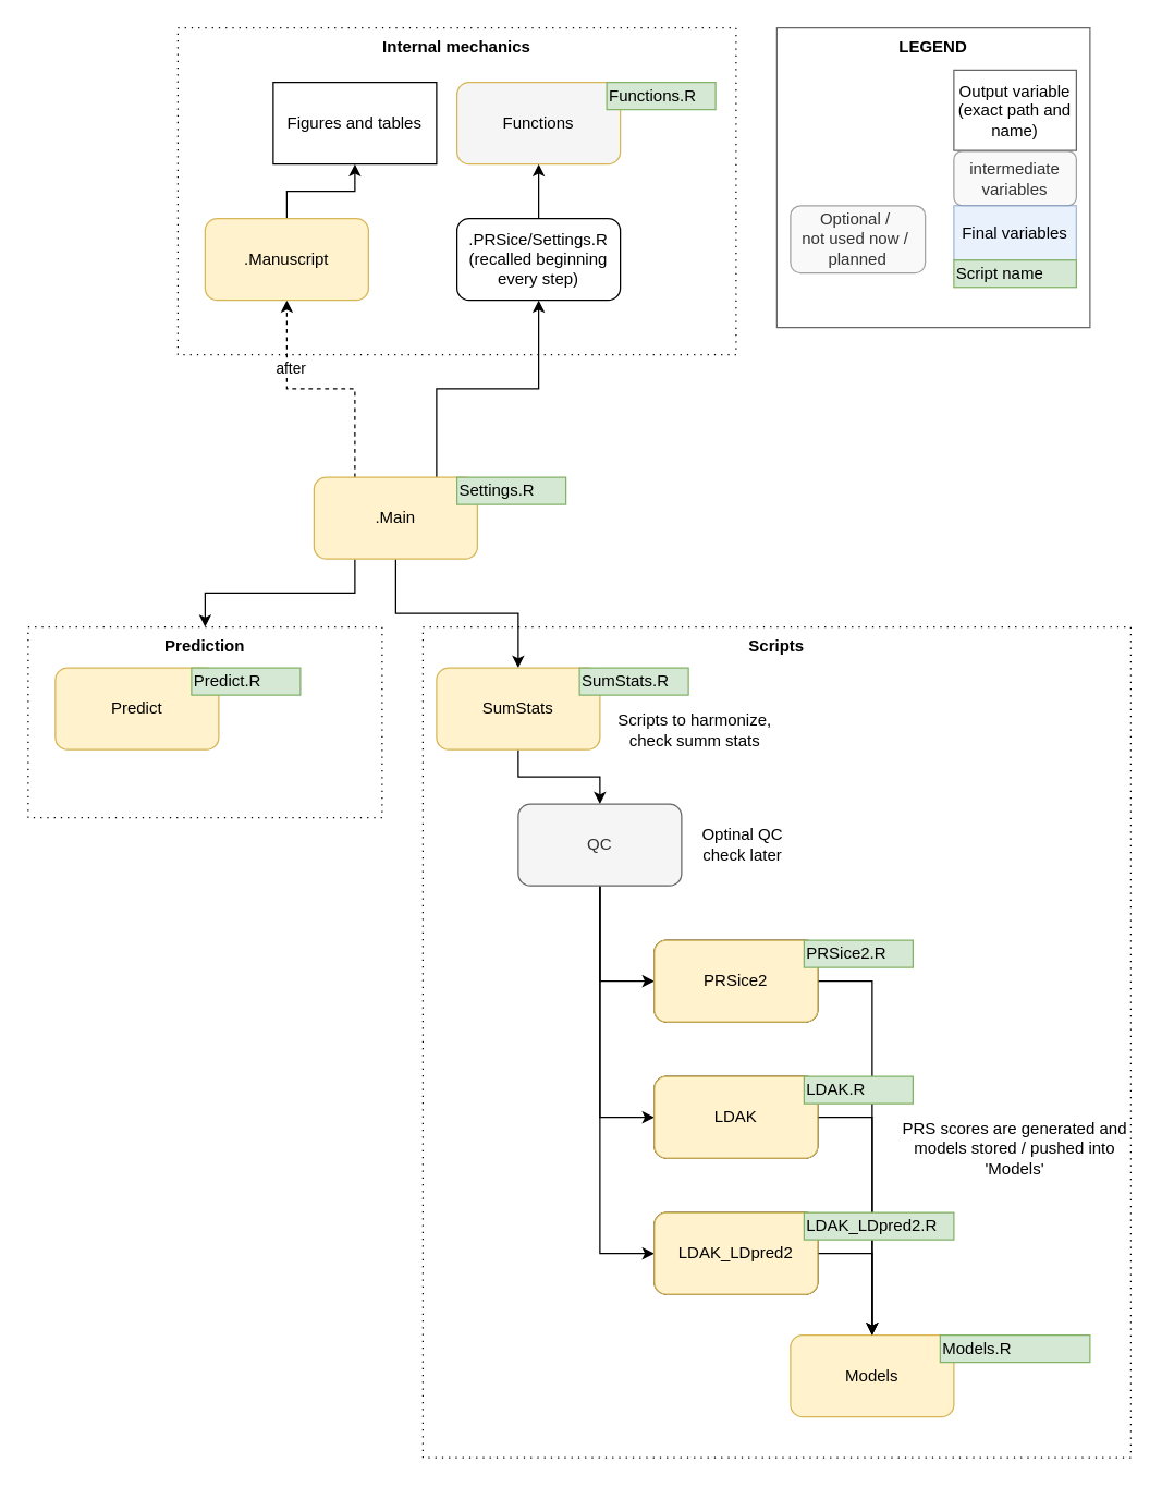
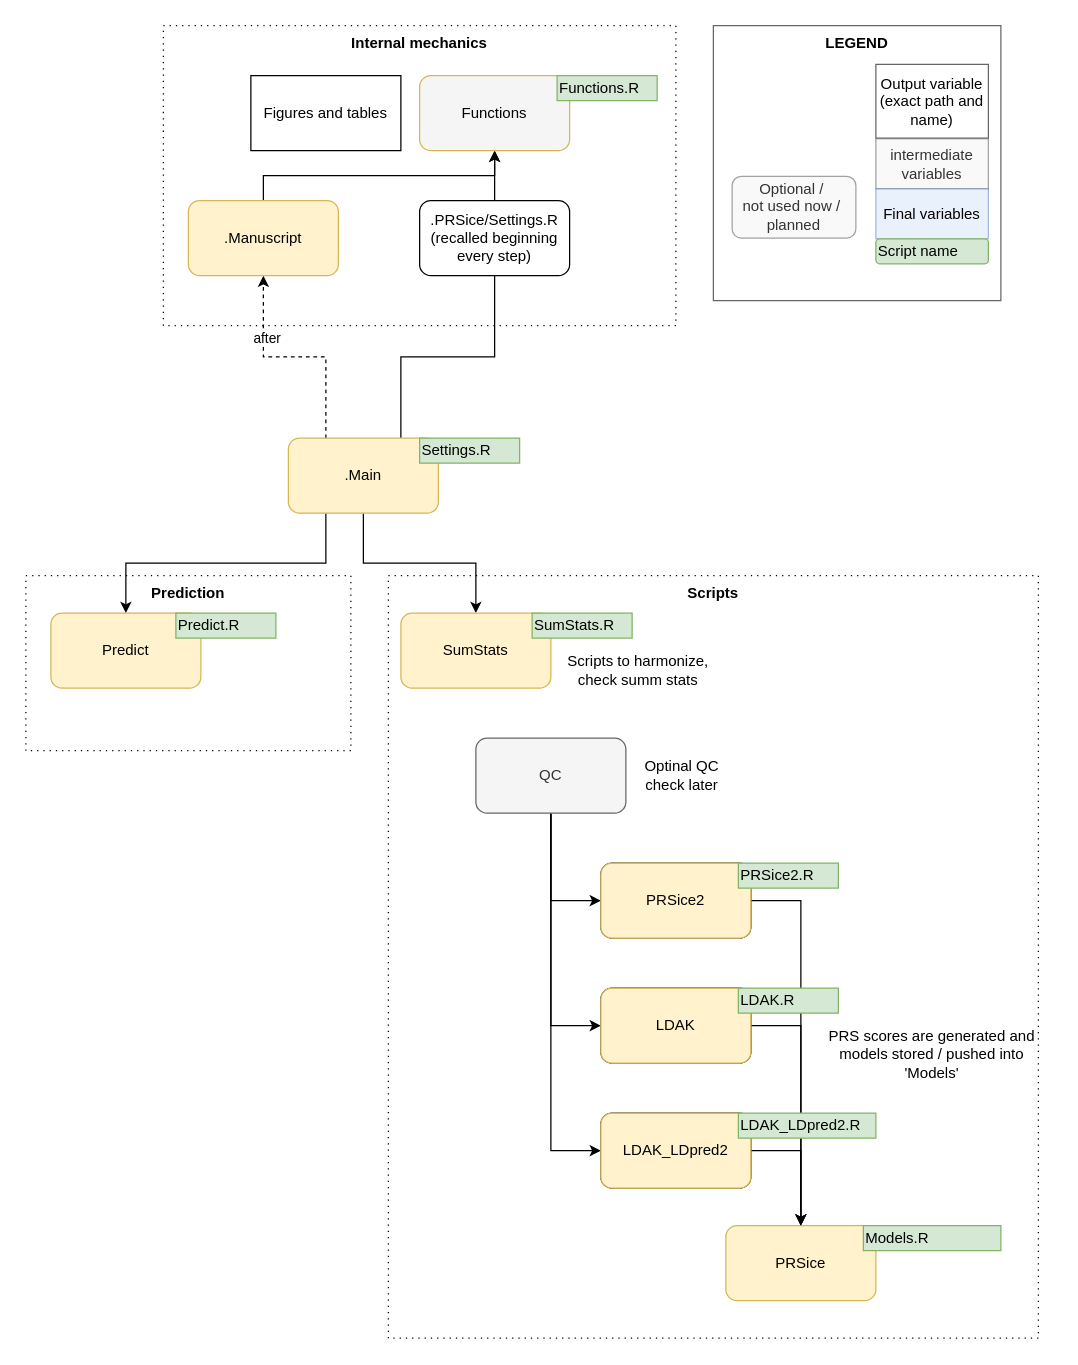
  <mxCell id="0" />
  <mxCell id="1" parent="0" />
  <mxCell id="2" value="Internal mechanics" style="rounded=0;whiteSpace=wrap;html=1;horizontal=1;verticalAlign=top;fontColor=default;labelBackgroundColor=none;fillColor=none;dashed=1;dashPattern=1 4;fontStyle=1" vertex="1" parent="1"><mxGeometry x="130" y="20" width="410" height="240" as="geometry" /></mxCell>
  <mxCell id="3" value="" style="group;opacity=60;" parent="1" vertex="1" connectable="0"><mxGeometry x="570" y="20" width="230" height="220" as="geometry" /></mxCell>
  <mxCell id="4" value="&lt;b&gt;LEGEND&lt;/b&gt;" style="rounded=0;whiteSpace=wrap;html=1;horizontal=1;verticalAlign=top;opacity=60;" parent="3" vertex="1"><mxGeometry width="230" height="220" as="geometry" /></mxCell>
  <mxCell id="5" value="Output variable&lt;br&gt;(exact path and name)" style="rounded=0;whiteSpace=wrap;html=1;align=center;opacity=60;" parent="3" vertex="1"><mxGeometry x="130" y="31" width="90" height="59" as="geometry" /></mxCell>
- <mxCell id="6" value="intermediate&lt;br&gt;variables" style="whiteSpace=wrap;html=1;align=center;fillColor=#f5f5f5;fontColor=#333333;strokeColor=#666666;opacity=60;rounded=1;" parent="3" vertex="1"><mxGeometry x="130" y="90.5" width="90" height="40" as="geometry" /></mxCell>
+ <mxCell id="6" value="intermediate&lt;br&gt;variables" style="rounded=0;whiteSpace=wrap;html=1;align=center;fillColor=#f5f5f5;fontColor=#333333;strokeColor=#666666;opacity=60;" parent="3" vertex="1"><mxGeometry x="130" y="90.5" width="90" height="40" as="geometry" /></mxCell>
  <mxCell id="7" value="Final variables" style="rounded=0;whiteSpace=wrap;html=1;align=center;fillColor=#dae8fc;strokeColor=#6c8ebf;opacity=60;" parent="3" vertex="1"><mxGeometry x="130" y="130.5" width="90" height="40" as="geometry" /></mxCell>
- <mxCell id="8" value="Optional /&amp;nbsp;&lt;br&gt;not used now /&amp;nbsp;&lt;br&gt;planned" style="rounded=1;whiteSpace=wrap;html=1;opacity=60;fillColor=#f5f5f5;fontColor=#333333;strokeColor=#666666;" vertex="1" parent="3"><mxGeometry x="10" y="130.5" width="99.01" height="49.5" as="geometry" /></mxCell>
- <mxCell id="9" value="Script name" style="rounded=0;whiteSpace=wrap;html=1;align=left;fillColor=#d5e8d4;strokeColor=#82b366;" vertex="1" parent="3"><mxGeometry x="130" y="170.5" width="90" height="20" as="geometry" /></mxCell>
- <mxCell id="10" style="edgeStyle=orthogonalEdgeStyle;rounded=0;orthogonalLoop=1;jettySize=auto;html=1;exitX=0.5;exitY=1;exitDx=0;exitDy=0;entryX=0.5;entryY=0;entryDx=0;entryDy=0;" edge="1" parent="1" source="46" target="43"><mxGeometry relative="1" as="geometry" /></mxCell>
+ <mxCell id="8" value="Optional /&amp;nbsp;&lt;br&gt;not used now /&amp;nbsp;&lt;br&gt;planned" style="rounded=1;whiteSpace=wrap;html=1;opacity=60;fillColor=#f5f5f5;fontColor=#333333;strokeColor=#666666;" vertex="1" parent="3"><mxGeometry x="15" y="120.5" width="99.01" height="49.5" as="geometry" /></mxCell>
+ <mxCell id="9" value="Script name" style="whiteSpace=wrap;html=1;align=left;fillColor=#d5e8d4;strokeColor=#82b366;rounded=1;" vertex="1" parent="3"><mxGeometry x="130" y="170.5" width="90" height="20" as="geometry" /></mxCell>
  <mxCell id="11" style="edgeStyle=orthogonalEdgeStyle;rounded=0;orthogonalLoop=1;jettySize=auto;html=1;exitX=0.5;exitY=1;exitDx=0;exitDy=0;entryX=0.5;entryY=0;entryDx=0;entryDy=0;" edge="1" parent="1" source="16" target="46"><mxGeometry relative="1" as="geometry" /></mxCell>
  <mxCell id="12" style="edgeStyle=orthogonalEdgeStyle;rounded=0;orthogonalLoop=1;jettySize=auto;html=1;exitX=0.25;exitY=0;exitDx=0;exitDy=0;dashed=1;" edge="1" parent="1" source="16" target="18"><mxGeometry relative="1" as="geometry" /></mxCell>
  <mxCell id="13" value="after" style="edgeLabel;html=1;align=center;verticalAlign=middle;resizable=0;points=[];" vertex="1" connectable="0" parent="12"><mxGeometry x="0.26" y="-3" relative="1" as="geometry"><mxPoint y="-13" as="offset" /></mxGeometry></mxCell>
- <mxCell id="14" style="edgeStyle=orthogonalEdgeStyle;rounded=0;orthogonalLoop=1;jettySize=auto;html=1;exitX=0.25;exitY=1;exitDx=0;exitDy=0;" edge="1" parent="1" source="16" target="56"><mxGeometry relative="1" as="geometry" /></mxCell>
- <mxCell id="15" style="edgeStyle=orthogonalEdgeStyle;rounded=0;orthogonalLoop=1;jettySize=auto;html=1;exitX=0.75;exitY=0;exitDx=0;exitDy=0;entryX=0.5;entryY=1;entryDx=0;entryDy=0;" edge="1" parent="1" source="16" target="25"><mxGeometry relative="1" as="geometry" /></mxCell>
+ <mxCell id="14" style="edgeStyle=orthogonalEdgeStyle;rounded=0;orthogonalLoop=1;jettySize=auto;html=1;exitX=0.25;exitY=1;exitDx=0;exitDy=0;entryX=0.5;entryY=0;entryDx=0;entryDy=0;" edge="1" parent="1" source="16" target="50"><mxGeometry relative="1" as="geometry" /></mxCell>
+ <mxCell id="15" style="edgeStyle=orthogonalEdgeStyle;rounded=0;orthogonalLoop=1;jettySize=auto;html=1;exitX=0.75;exitY=0;exitDx=0;exitDy=0;entryX=0.5;entryY=1;entryDx=0;entryDy=0;endArrow=none;" edge="1" parent="1" source="16" target="25"><mxGeometry relative="1" as="geometry" /></mxCell>
  <mxCell id="16" value=".Main" style="rounded=1;whiteSpace=wrap;html=1;fillColor=#fff2cc;strokeColor=#d6b656;" vertex="1" parent="1"><mxGeometry x="230" y="350" width="120" height="60" as="geometry" /></mxCell>
- <mxCell id="17" style="edgeStyle=orthogonalEdgeStyle;rounded=0;orthogonalLoop=1;jettySize=auto;html=1;exitX=0.5;exitY=0;exitDx=0;exitDy=0;entryX=0.5;entryY=1;entryDx=0;entryDy=0;" edge="1" parent="1" source="18" target="23"><mxGeometry relative="1" as="geometry" /></mxCell>
+ <mxCell id="17" style="edgeStyle=orthogonalEdgeStyle;rounded=0;orthogonalLoop=1;jettySize=auto;html=1;exitX=0.5;exitY=0;exitDx=0;exitDy=0;" edge="1" parent="1" source="18" target="53"><mxGeometry relative="1" as="geometry" /></mxCell>
  <mxCell id="18" value=".Manuscript" style="rounded=1;whiteSpace=wrap;html=1;fillColor=#fff2cc;strokeColor=#d6b656;" vertex="1" parent="1"><mxGeometry x="150" y="160" width="120" height="60" as="geometry" /></mxCell>
  <mxCell id="19" value="Settings.R" style="rounded=0;whiteSpace=wrap;html=1;align=left;fillColor=#d5e8d4;strokeColor=#82b366;" vertex="1" parent="1"><mxGeometry x="335" y="350" width="80" height="20" as="geometry" /></mxCell>
  <mxCell id="20" style="edgeStyle=orthogonalEdgeStyle;rounded=0;orthogonalLoop=1;jettySize=auto;html=1;exitX=0.5;exitY=1;exitDx=0;exitDy=0;entryX=0;entryY=0.5;entryDx=0;entryDy=0;" edge="1" parent="1" source="43" target="27"><mxGeometry relative="1" as="geometry" /></mxCell>
  <mxCell id="21" style="edgeStyle=orthogonalEdgeStyle;rounded=0;orthogonalLoop=1;jettySize=auto;html=1;exitX=0.5;exitY=1;exitDx=0;exitDy=0;entryX=0;entryY=0.5;entryDx=0;entryDy=0;" edge="1" parent="1" source="43" target="28"><mxGeometry relative="1" as="geometry" /></mxCell>
  <mxCell id="22" style="edgeStyle=orthogonalEdgeStyle;rounded=0;orthogonalLoop=1;jettySize=auto;html=1;exitX=0.5;exitY=1;exitDx=0;exitDy=0;entryX=0;entryY=0.5;entryDx=0;entryDy=0;" edge="1" parent="1" source="43" target="29"><mxGeometry relative="1" as="geometry" /></mxCell>
  <mxCell id="23" value="Figures and tables" style="rounded=0;whiteSpace=wrap;html=1;" vertex="1" parent="1"><mxGeometry x="200" y="60" width="120" height="60" as="geometry" /></mxCell>
  <mxCell id="24" style="edgeStyle=orthogonalEdgeStyle;rounded=0;orthogonalLoop=1;jettySize=auto;html=1;exitX=0.5;exitY=0;exitDx=0;exitDy=0;entryX=0.5;entryY=1;entryDx=0;entryDy=0;" edge="1" parent="1" source="25" target="53"><mxGeometry relative="1" as="geometry" /></mxCell>
  <mxCell id="25" value=".PRSice/Settings.R&lt;br&gt;(recalled beginning every step)" style="rounded=1;whiteSpace=wrap;html=1;" vertex="1" parent="1"><mxGeometry x="335" y="160" width="120" height="60" as="geometry" /></mxCell>
  <mxCell id="26" value="" style="group" vertex="1" connectable="0" parent="1"><mxGeometry x="480" y="690" width="360" height="350" as="geometry" /></mxCell>
  <mxCell id="27" value="PRSice2" style="rounded=1;whiteSpace=wrap;html=1;" vertex="1" parent="26"><mxGeometry width="120" height="60" as="geometry" /></mxCell>
  <mxCell id="28" value="LDAK" style="rounded=1;whiteSpace=wrap;html=1;" vertex="1" parent="26"><mxGeometry y="100" width="120" height="60" as="geometry" /></mxCell>
  <mxCell id="29" value="LDAK_LDpred2" style="rounded=1;whiteSpace=wrap;html=1;" vertex="1" parent="26"><mxGeometry y="200" width="120" height="60" as="geometry" /></mxCell>
- <mxCell id="30" value="Models" style="rounded=1;whiteSpace=wrap;html=1;fillColor=#fff2cc;strokeColor=#d6b656;" vertex="1" parent="26"><mxGeometry x="100" y="290" width="120" height="60" as="geometry" /></mxCell>
+ <mxCell id="30" value="PRSice" style="rounded=1;whiteSpace=wrap;html=1;fillColor=#fff2cc;strokeColor=#d6b656;" vertex="1" parent="26"><mxGeometry x="100" y="290" width="120" height="60" as="geometry" /></mxCell>
  <mxCell id="31" style="edgeStyle=orthogonalEdgeStyle;rounded=0;orthogonalLoop=1;jettySize=auto;html=1;exitX=1;exitY=0.5;exitDx=0;exitDy=0;entryX=0.5;entryY=0;entryDx=0;entryDy=0;" edge="1" parent="26" source="27" target="30"><mxGeometry relative="1" as="geometry" /></mxCell>
  <mxCell id="32" style="edgeStyle=orthogonalEdgeStyle;rounded=0;orthogonalLoop=1;jettySize=auto;html=1;exitX=1;exitY=0.5;exitDx=0;exitDy=0;entryX=0.5;entryY=0;entryDx=0;entryDy=0;" edge="1" parent="26" source="28" target="30"><mxGeometry relative="1" as="geometry" /></mxCell>
  <mxCell id="33" style="edgeStyle=orthogonalEdgeStyle;rounded=0;orthogonalLoop=1;jettySize=auto;html=1;exitX=1;exitY=0.5;exitDx=0;exitDy=0;entryX=0.5;entryY=0;entryDx=0;entryDy=0;" edge="1" parent="26" source="29" target="30"><mxGeometry relative="1" as="geometry" /></mxCell>
  <mxCell id="34" value="PRSice2" style="rounded=1;whiteSpace=wrap;html=1;fillColor=#fff2cc;strokeColor=#d6b656;" vertex="1" parent="26"><mxGeometry width="120" height="60" as="geometry" /></mxCell>
  <mxCell id="35" value="LDAK" style="rounded=1;whiteSpace=wrap;html=1;fillColor=#fff2cc;strokeColor=#d6b656;" vertex="1" parent="26"><mxGeometry y="100" width="120" height="60" as="geometry" /></mxCell>
  <mxCell id="36" value="LDAK_LDpred2" style="rounded=1;whiteSpace=wrap;html=1;fillColor=#fff2cc;strokeColor=#d6b656;" vertex="1" parent="26"><mxGeometry y="200" width="120" height="60" as="geometry" /></mxCell>
  <mxCell id="37" value="PRS scores are generated and models stored / pushed into 'Models'" style="text;html=1;strokeColor=none;fillColor=none;align=center;verticalAlign=middle;whiteSpace=wrap;rounded=0;" vertex="1" parent="26"><mxGeometry x="170" y="130" width="190" height="45" as="geometry" /></mxCell>
  <mxCell id="38" value="PRSice2.R" style="rounded=0;whiteSpace=wrap;html=1;align=left;fillColor=#d5e8d4;strokeColor=#82b366;" vertex="1" parent="26"><mxGeometry x="110" width="80" height="20" as="geometry" /></mxCell>
  <mxCell id="39" value="LDAK.R" style="rounded=0;whiteSpace=wrap;html=1;align=left;fillColor=#d5e8d4;strokeColor=#82b366;" vertex="1" parent="26"><mxGeometry x="110" y="100" width="80" height="20" as="geometry" /></mxCell>
  <mxCell id="40" value="LDAK_LDpred2.R" style="rounded=0;whiteSpace=wrap;html=1;align=left;fillColor=#d5e8d4;strokeColor=#82b366;" vertex="1" parent="26"><mxGeometry x="110" y="200" width="110" height="20" as="geometry" /></mxCell>
  <mxCell id="41" value="Models.R" style="rounded=0;whiteSpace=wrap;html=1;align=left;fillColor=#d5e8d4;strokeColor=#82b366;" vertex="1" parent="26"><mxGeometry x="210" y="290" width="110" height="20" as="geometry" /></mxCell>
  <mxCell id="42" value="" style="group" vertex="1" connectable="0" parent="1"><mxGeometry x="380" y="590" width="260" height="60" as="geometry" /></mxCell>
  <mxCell id="43" value="QC" style="rounded=1;whiteSpace=wrap;html=1;fillColor=#f5f5f5;fontColor=#333333;strokeColor=#666666;" vertex="1" parent="42"><mxGeometry width="120" height="60" as="geometry" /></mxCell>
  <mxCell id="44" value="Optinal QC&lt;br&gt;check later" style="text;html=1;strokeColor=none;fillColor=none;align=center;verticalAlign=middle;whiteSpace=wrap;rounded=0;" vertex="1" parent="42"><mxGeometry x="70" y="7.5" width="190" height="45" as="geometry" /></mxCell>
  <mxCell id="45" value="" style="group" vertex="1" connectable="0" parent="1"><mxGeometry x="320" y="490" width="250" height="72.5" as="geometry" /></mxCell>
  <mxCell id="46" value="SumStats" style="rounded=1;whiteSpace=wrap;html=1;fillColor=#fff2cc;strokeColor=#d6b656;" vertex="1" parent="45"><mxGeometry width="120" height="60" as="geometry" /></mxCell>
  <mxCell id="47" value="Scripts to harmonize, check summ stats" style="text;html=1;strokeColor=none;fillColor=none;align=center;verticalAlign=middle;whiteSpace=wrap;rounded=0;" vertex="1" parent="45"><mxGeometry x="130" y="20" width="120" height="52.5" as="geometry" /></mxCell>
  <mxCell id="48" value="SumStats.R" style="rounded=0;whiteSpace=wrap;html=1;align=left;fillColor=#d5e8d4;strokeColor=#82b366;" vertex="1" parent="45"><mxGeometry x="105" width="80" height="20" as="geometry" /></mxCell>
  <mxCell id="49" value="" style="group" vertex="1" connectable="0" parent="1"><mxGeometry x="40" y="490" width="180" height="60" as="geometry" /></mxCell>
  <mxCell id="50" value="Predict" style="rounded=1;whiteSpace=wrap;html=1;fillColor=#fff2cc;strokeColor=#d6b656;" vertex="1" parent="49"><mxGeometry width="120" height="60" as="geometry" /></mxCell>
  <mxCell id="51" value="Predict.R" style="rounded=0;whiteSpace=wrap;html=1;align=left;fillColor=#d5e8d4;strokeColor=#82b366;" vertex="1" parent="49"><mxGeometry x="100" width="80" height="20" as="geometry" /></mxCell>
  <mxCell id="52" value="" style="group" vertex="1" connectable="0" parent="1"><mxGeometry x="335" y="60" width="190" height="60" as="geometry" /></mxCell>
  <mxCell id="53" value="Functions" style="rounded=1;whiteSpace=wrap;html=1;fillColor=#f5f5f5;strokeColor=#d6b656;" vertex="1" parent="52"><mxGeometry width="120" height="60" as="geometry" /></mxCell>
  <mxCell id="54" value="Functions.R" style="rounded=0;whiteSpace=wrap;html=1;align=left;fillColor=#d5e8d4;strokeColor=#82b366;" vertex="1" parent="52"><mxGeometry x="110" width="80" height="20" as="geometry" /></mxCell>
  <mxCell id="55" value="Scripts" style="rounded=0;whiteSpace=wrap;html=1;horizontal=1;verticalAlign=top;fontColor=default;labelBackgroundColor=none;fillColor=none;dashed=1;dashPattern=1 4;fontStyle=1" vertex="1" parent="1"><mxGeometry x="310" y="460" width="520" height="610" as="geometry" /></mxCell>
  <mxCell id="56" value="Prediction" style="rounded=0;whiteSpace=wrap;html=1;horizontal=1;verticalAlign=top;fontColor=default;labelBackgroundColor=none;fillColor=none;dashed=1;dashPattern=1 4;fontStyle=1" vertex="1" parent="1"><mxGeometry x="20" y="460" width="260" height="140" as="geometry" /></mxCell>
